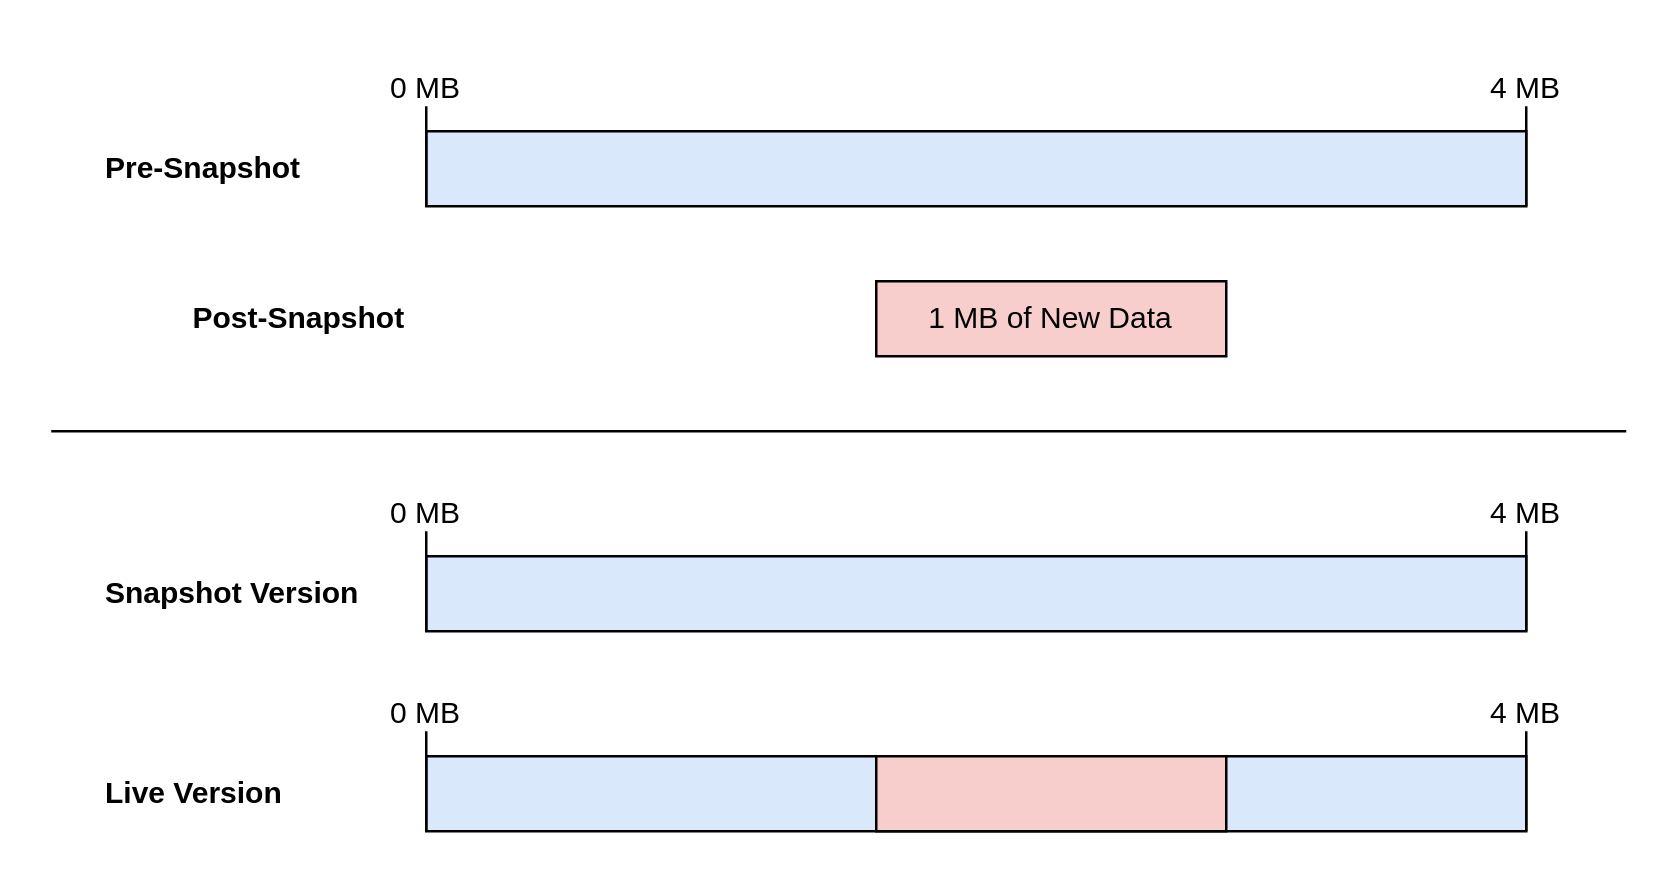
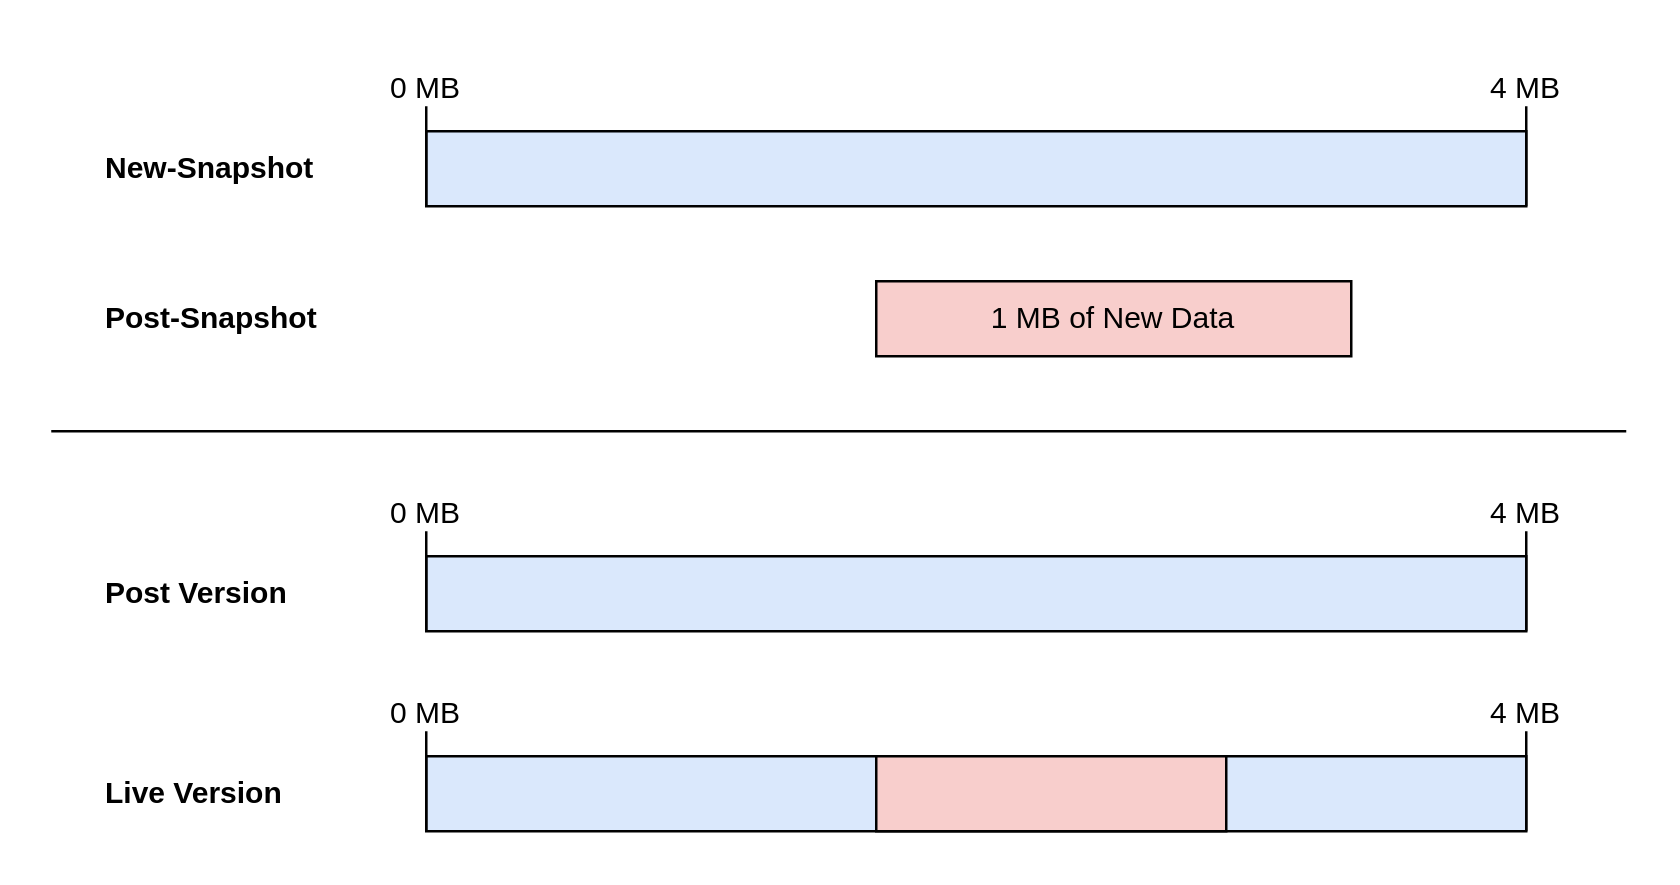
  <mxCell id="0" />
  <mxCell id="1" parent="0" />
  <mxCell id="2" value="" style="rounded=0;whiteSpace=wrap;html=1;fillColor=#dae8fc;strokeColor=#000000;" vertex="1" parent="1"><mxGeometry x="170" y="52" width="440" height="30" as="geometry" /></mxCell>
  <mxCell id="3" value="" style="rounded=0;whiteSpace=wrap;html=1;fillColor=#dae8fc;strokeColor=#000000;" vertex="1" parent="1"><mxGeometry x="170" y="222" width="440" height="30" as="geometry" /></mxCell>
  <mxCell id="4" value="" style="rounded=0;whiteSpace=wrap;html=1;fillColor=#dae8fc;strokeColor=#000000;" vertex="1" parent="1"><mxGeometry x="170" y="302" width="440" height="30" as="geometry" /></mxCell>
  <mxCell id="5" value="" style="endArrow=none;html=1;rounded=0;" edge="1" parent="1"><mxGeometry width="50" height="50" relative="1" as="geometry"><mxPoint y="172" as="sourcePoint" x="20" /><mxPoint x="650" y="172" as="targetPoint" /></mxGeometry></mxCell>
- <mxCell id="6" value="1 MB of New Data" style="rounded=0;whiteSpace=wrap;html=1;fillColor=#f8cecc;strokeColor=#000000;" vertex="1" parent="1"><mxGeometry x="350" y="112" width="140" height="30" as="geometry" /></mxCell>
+ <mxCell id="6" value="1 MB of New Data" style="rounded=0;whiteSpace=wrap;html=1;fillColor=#f8cecc;strokeColor=#000000;" vertex="1" parent="1"><mxGeometry x="350" y="112" width="190" height="30" as="geometry" /></mxCell>
  <mxCell id="7" value="" style="rounded=0;whiteSpace=wrap;html=1;fillColor=#f8cecc;strokeColor=#000000;" vertex="1" parent="1"><mxGeometry x="350" y="302" width="140" height="30" as="geometry" /></mxCell>
  <mxCell id="8" value="Live Version" style="text;html=1;strokeColor=none;fillColor=none;align=left;verticalAlign=middle;whiteSpace=wrap;rounded=0;fontStyle=1" vertex="1" parent="1"><mxGeometry x="40" y="302" width="130" height="30" as="geometry" /></mxCell>
- <mxCell id="9" value="Snapshot Version" style="text;html=1;strokeColor=none;fillColor=none;align=left;verticalAlign=middle;whiteSpace=wrap;rounded=0;fontStyle=1" vertex="1" parent="1"><mxGeometry x="40" y="222" width="130" height="30" as="geometry" /></mxCell>
+ <mxCell id="9" value="Post Version" style="text;html=1;strokeColor=none;fillColor=none;align=left;verticalAlign=middle;whiteSpace=wrap;rounded=0;fontStyle=1" vertex="1" parent="1"><mxGeometry x="40" y="222" width="130" height="30" as="geometry" /></mxCell>
  <mxCell id="10" value="4 MB" style="text;html=1;strokeColor=none;fillColor=none;align=center;verticalAlign=middle;whiteSpace=wrap;rounded=0;" vertex="1" parent="1"><mxGeometry x="590" y="270" width="40" height="30" as="geometry" /></mxCell>
  <mxCell id="11" value="0 MB" style="text;html=1;strokeColor=none;fillColor=none;align=center;verticalAlign=middle;whiteSpace=wrap;rounded=0;" vertex="1" parent="1"><mxGeometry x="150" y="270" width="40" height="30" as="geometry" /></mxCell>
  <mxCell id="12" value="4 MB" style="text;html=1;strokeColor=none;fillColor=none;align=center;verticalAlign=middle;whiteSpace=wrap;rounded=0;" vertex="1" parent="1"><mxGeometry x="590" y="190" width="40" height="30" as="geometry" /></mxCell>
  <mxCell id="13" value="0 MB" style="text;html=1;strokeColor=none;fillColor=none;align=center;verticalAlign=middle;whiteSpace=wrap;rounded=0;" vertex="1" parent="1"><mxGeometry x="150" y="190" width="40" height="30" as="geometry" /></mxCell>
  <mxCell id="14" value="4 MB" style="text;html=1;strokeColor=none;fillColor=none;align=center;verticalAlign=middle;whiteSpace=wrap;rounded=0;" vertex="1" parent="1"><mxGeometry x="590" y="20" width="40" height="30" as="geometry" /></mxCell>
  <mxCell id="15" value="0 MB" style="text;html=1;strokeColor=none;fillColor=none;align=center;verticalAlign=middle;whiteSpace=wrap;rounded=0;" vertex="1" parent="1"><mxGeometry x="150" y="20" width="40" height="30" as="geometry" /></mxCell>
- <mxCell id="16" value="Pre-Snapshot" style="text;html=1;strokeColor=none;fillColor=none;align=left;verticalAlign=middle;whiteSpace=wrap;rounded=0;fontStyle=1" vertex="1" parent="1"><mxGeometry x="40" y="52" width="130" height="30" as="geometry" /></mxCell>
- <mxCell id="17" value="Post-Snapshot" style="text;html=1;strokeColor=none;fillColor=none;align=left;verticalAlign=middle;whiteSpace=wrap;rounded=0;fontStyle=1" vertex="1" parent="1"><mxGeometry x="75" y="112" width="130" height="30" as="geometry" /></mxCell>
+ <mxCell id="16" value="New-Snapshot" style="text;html=1;strokeColor=none;fillColor=none;align=left;verticalAlign=middle;whiteSpace=wrap;rounded=0;fontStyle=1" vertex="1" parent="1"><mxGeometry x="40" y="52" width="130" height="30" as="geometry" /></mxCell>
+ <mxCell id="17" value="Post-Snapshot" style="text;html=1;strokeColor=none;fillColor=none;align=left;verticalAlign=middle;whiteSpace=wrap;rounded=0;fontStyle=1" vertex="1" parent="1"><mxGeometry x="40" y="112" width="130" height="30" as="geometry" /></mxCell>
  <mxCell id="18" value="" style="endArrow=none;html=1;rounded=0;" edge="1" parent="1"><mxGeometry width="50" height="50" relative="1" as="geometry"><mxPoint x="170" y="82" as="sourcePoint" /><mxPoint x="170" y="42" as="targetPoint" /></mxGeometry></mxCell>
  <mxCell id="19" value="" style="endArrow=none;html=1;rounded=0;" edge="1" parent="1"><mxGeometry width="50" height="50" relative="1" as="geometry"><mxPoint x="170" y="252" as="sourcePoint" /><mxPoint x="170" y="212" as="targetPoint" /></mxGeometry></mxCell>
  <mxCell id="20" value="" style="endArrow=none;html=1;rounded=0;" edge="1" parent="1"><mxGeometry width="50" height="50" relative="1" as="geometry"><mxPoint x="170" y="332" as="sourcePoint" /><mxPoint x="170" y="292" as="targetPoint" /></mxGeometry></mxCell>
  <mxCell id="21" value="" style="endArrow=none;html=1;rounded=0;" edge="1" parent="1"><mxGeometry width="50" height="50" relative="1" as="geometry"><mxPoint x="610" y="332" as="sourcePoint" /><mxPoint x="610" y="292" as="targetPoint" /></mxGeometry></mxCell>
  <mxCell id="22" value="" style="endArrow=none;html=1;rounded=0;" edge="1" parent="1"><mxGeometry width="50" height="50" relative="1" as="geometry"><mxPoint x="610" y="252" as="sourcePoint" /><mxPoint x="610" y="212" as="targetPoint" /></mxGeometry></mxCell>
  <mxCell id="23" value="" style="endArrow=none;html=1;rounded=0;" edge="1" parent="1"><mxGeometry width="50" height="50" relative="1" as="geometry"><mxPoint x="610" y="82" as="sourcePoint" /><mxPoint x="610" y="42" as="targetPoint" /></mxGeometry></mxCell>
